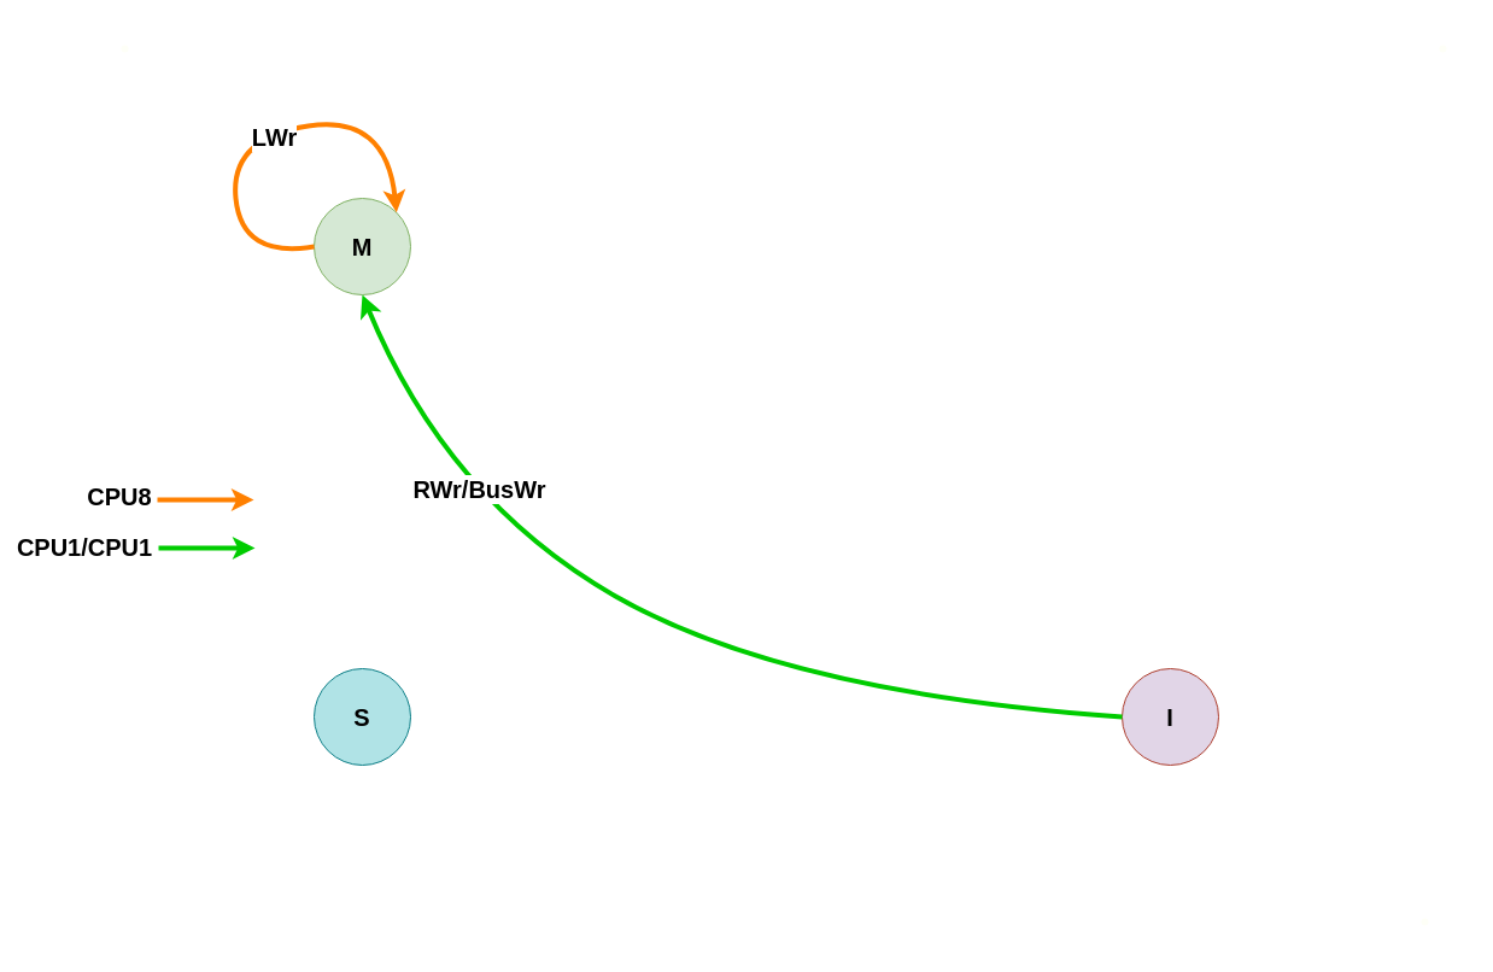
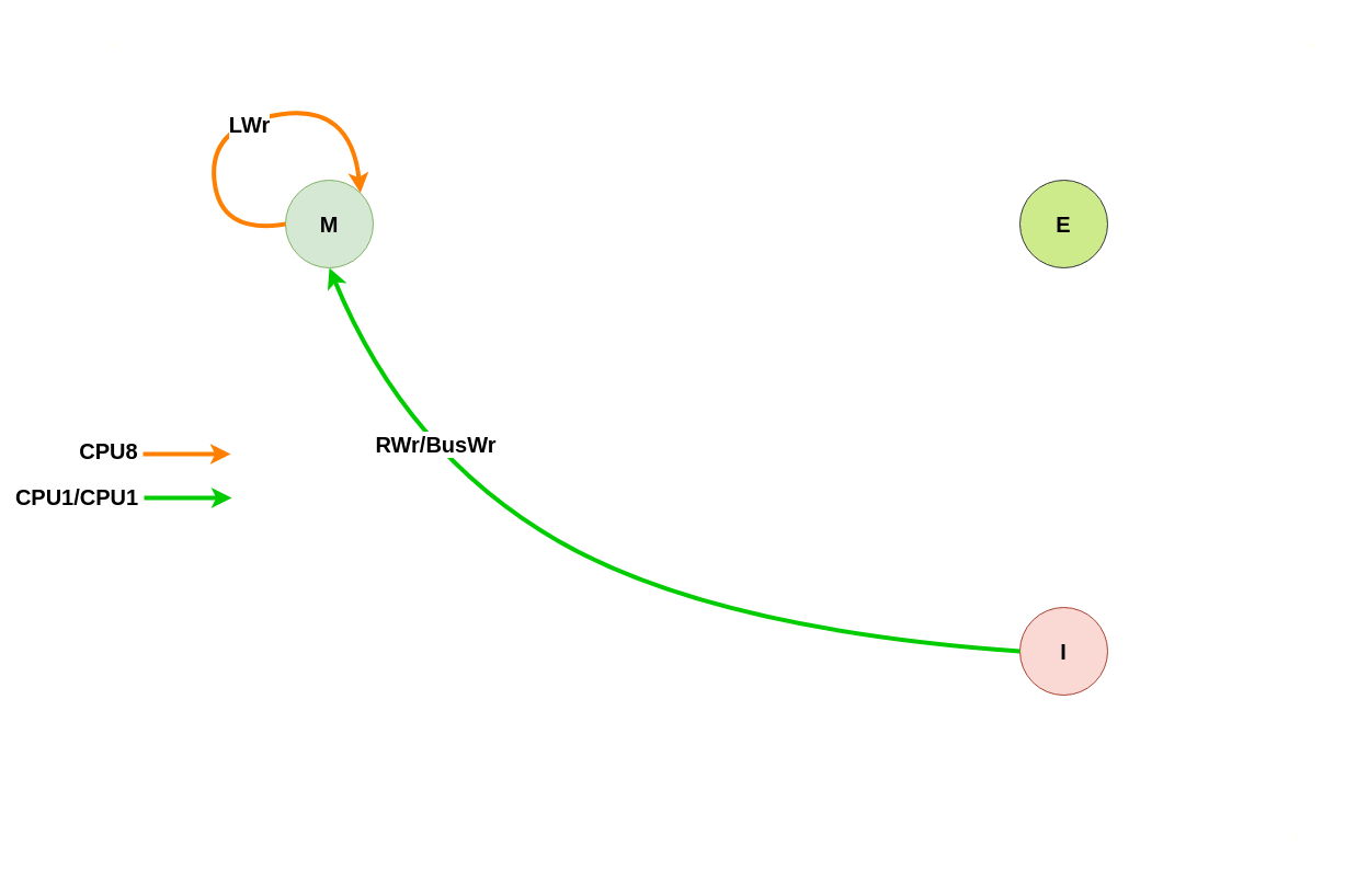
  <mxCell id="0" />
  <mxCell id="1" parent="0" />
  <mxCell id="2" value="M" style="ellipse;whiteSpace=wrap;html=1;aspect=fixed;fontSize=20;fontStyle=1;fillColor=#d5e8d4;strokeColor=#82b366;" parent="1" vertex="1"><mxGeometry x="260" y="164" width="80" height="80" as="geometry" /></mxCell>
- <mxCell id="4" value="S" style="ellipse;whiteSpace=wrap;html=1;aspect=fixed;fontStyle=1;fontSize=20;fillColor=#b0e3e6;strokeColor=#0e8088;" parent="1" vertex="1"><mxGeometry x="260" y="554" width="80" height="80" as="geometry" /></mxCell>
- <mxCell id="5" value="I" style="ellipse;whiteSpace=wrap;html=1;aspect=fixed;fontStyle=1;fontSize=20;fillColor=#e1d5e7;strokeColor=#ae4132;" parent="1" vertex="1"><mxGeometry x="930" y="554" width="80" height="80" as="geometry" /></mxCell>
+ <mxCell id="3" value="E" style="ellipse;whiteSpace=wrap;html=1;aspect=fixed;fontStyle=1;fontSize=20;fillColor=#cdeb8b;strokeColor=#36393d;" parent="1" vertex="1"><mxGeometry x="930" y="164" width="80" height="80" as="geometry" /></mxCell>
+ <mxCell id="5" value="I" style="ellipse;whiteSpace=wrap;html=1;aspect=fixed;fontStyle=1;fontSize=20;fillColor=#fad9d5;strokeColor=#ae4132;" parent="1" vertex="1"><mxGeometry x="930" y="554" width="80" height="80" as="geometry" /></mxCell>
  <mxCell id="6" value="" style="curved=1;endArrow=classic;html=1;rounded=0;strokeWidth=4;fontSize=20;exitX=0;exitY=0.5;exitDx=0;exitDy=0;strokeColor=#00CC00;" parent="1" source="5" edge="1"><mxGeometry width="50" height="50" relative="1" as="geometry"><mxPoint x="490" y="494" as="sourcePoint" /><mxPoint x="300" y="244" as="targetPoint" /><Array as="points"><mxPoint x="650" y="574" /><mxPoint x="370" y="414" /></Array></mxGeometry></mxCell>
  <mxCell id="7" value="RWr/BusWr" style="edgeLabel;html=1;align=center;verticalAlign=middle;resizable=0;points=[];fontSize=20;fontStyle=1" parent="6" vertex="1" connectable="0"><mxGeometry x="0.487" y="-21" relative="1" as="geometry"><mxPoint as="offset" /></mxGeometry></mxCell>
  <mxCell id="8" value="" style="curved=1;endArrow=classic;html=1;rounded=0;strokeWidth=4;fontSize=20;exitX=0;exitY=0.5;exitDx=0;exitDy=0;entryX=1;entryY=0;entryDx=0;entryDy=0;strokeColor=#FF8000;" parent="1" source="2" target="2" edge="1"><mxGeometry width="50" height="50" relative="1" as="geometry"><mxPoint x="180" y="164" as="sourcePoint" /><mxPoint x="230" y="114" as="targetPoint" /><Array as="points"><mxPoint x="200" y="214" /><mxPoint x="190" y="114" /><mxPoint x="320" y="94" /></Array></mxGeometry></mxCell>
  <mxCell id="9" value="LWr" style="edgeLabel;html=1;align=center;verticalAlign=middle;resizable=0;points=[];fontSize=20;fontStyle=1" parent="8" vertex="1" connectable="0"><mxGeometry x="0.057" y="-4" relative="1" as="geometry"><mxPoint as="offset" /></mxGeometry></mxCell>
  <mxCell id="10" value="" style="shape=waypoint;sketch=0;fillStyle=solid;size=6;pointerEvents=1;points=[];fillColor=none;resizable=0;rotatable=0;perimeter=centerPerimeter;snapToPoint=1;fontSize=20;strokeColor=#FEFFF7;" parent="1" vertex="1"><mxGeometry x="83" y="20" width="40" height="40" as="geometry" /></mxCell>
  <mxCell id="11" value="" style="shape=waypoint;sketch=0;fillStyle=solid;size=6;pointerEvents=1;points=[];fillColor=none;resizable=0;rotatable=0;perimeter=centerPerimeter;snapToPoint=1;fontSize=20;strokeColor=#FEFFF7;" parent="1" vertex="1"><mxGeometry x="1176" y="20" width="40" height="40" as="geometry" /></mxCell>
  <mxCell id="12" value="" style="shape=waypoint;sketch=0;fillStyle=solid;size=6;pointerEvents=1;points=[];fillColor=none;resizable=0;rotatable=0;perimeter=centerPerimeter;snapToPoint=1;fontSize=20;strokeColor=#FEFFF7;" parent="1" vertex="1"><mxGeometry x="1161" y="744" width="40" height="40" as="geometry" /></mxCell>
  <mxCell id="13" value="" style="endArrow=classic;html=1;rounded=0;strokeColor=#FF8000;strokeWidth=4;fontSize=20;fontColor=#000000;" edge="1" parent="1"><mxGeometry width="50" height="50" relative="1" as="geometry"><mxPoint x="130" y="414" as="sourcePoint" /><mxPoint x="210" y="414" as="targetPoint" /></mxGeometry></mxCell>
  <mxCell id="14" value="" style="endArrow=classic;html=1;rounded=0;strokeColor=#00CC00;strokeWidth=4;fontSize=20;fontColor=#000000;" edge="1" parent="1"><mxGeometry width="50" height="50" relative="1" as="geometry"><mxPoint x="131" y="454" as="sourcePoint" /><mxPoint x="211" y="454" as="targetPoint" /></mxGeometry></mxCell>
  <mxCell id="15" value="CPU8" style="text;html=1;strokeColor=none;fillColor=none;align=center;verticalAlign=middle;whiteSpace=wrap;rounded=0;fontSize=20;fontColor=#000000;fontStyle=1" vertex="1" parent="1"><mxGeometry x="69" y="396" width="60" height="30" as="geometry" /></mxCell>
  <mxCell id="16" value="CPU1/CPU1" style="text;html=1;strokeColor=none;fillColor=none;align=center;verticalAlign=middle;whiteSpace=wrap;rounded=0;fontSize=20;fontColor=#000000;fontStyle=1" vertex="1" parent="1"><mxGeometry x="20" y="438" width="100" height="30" as="geometry" /></mxCell>
